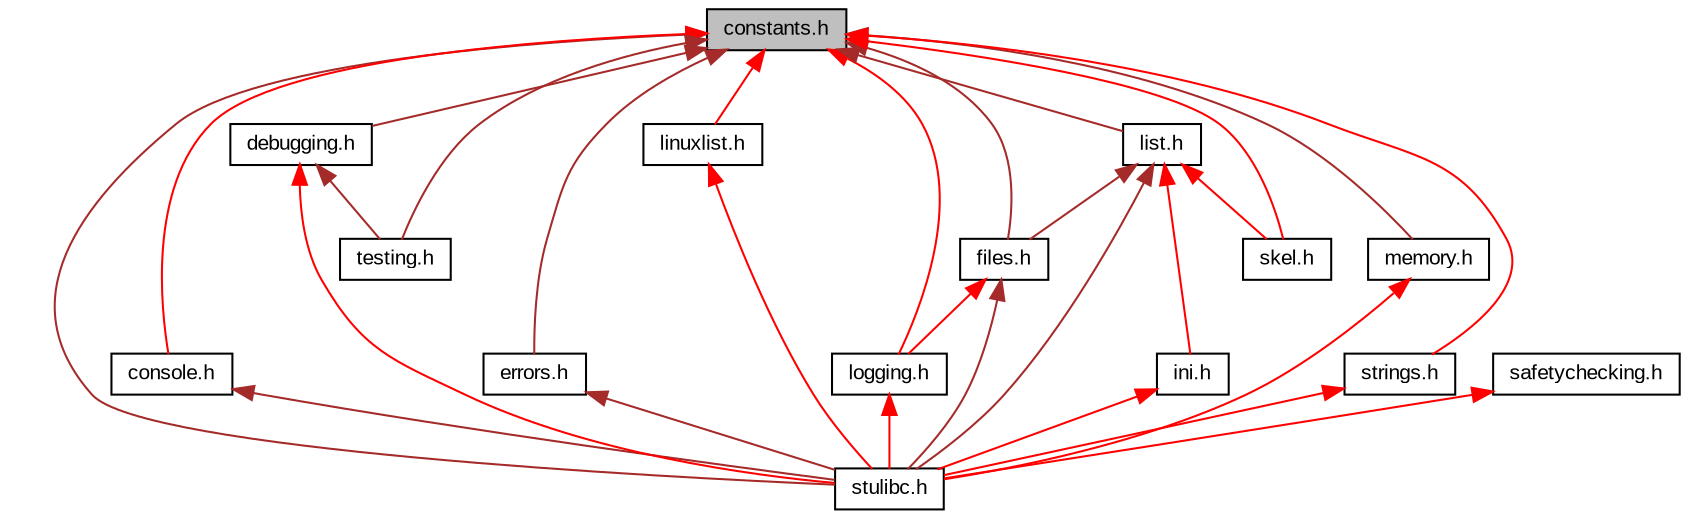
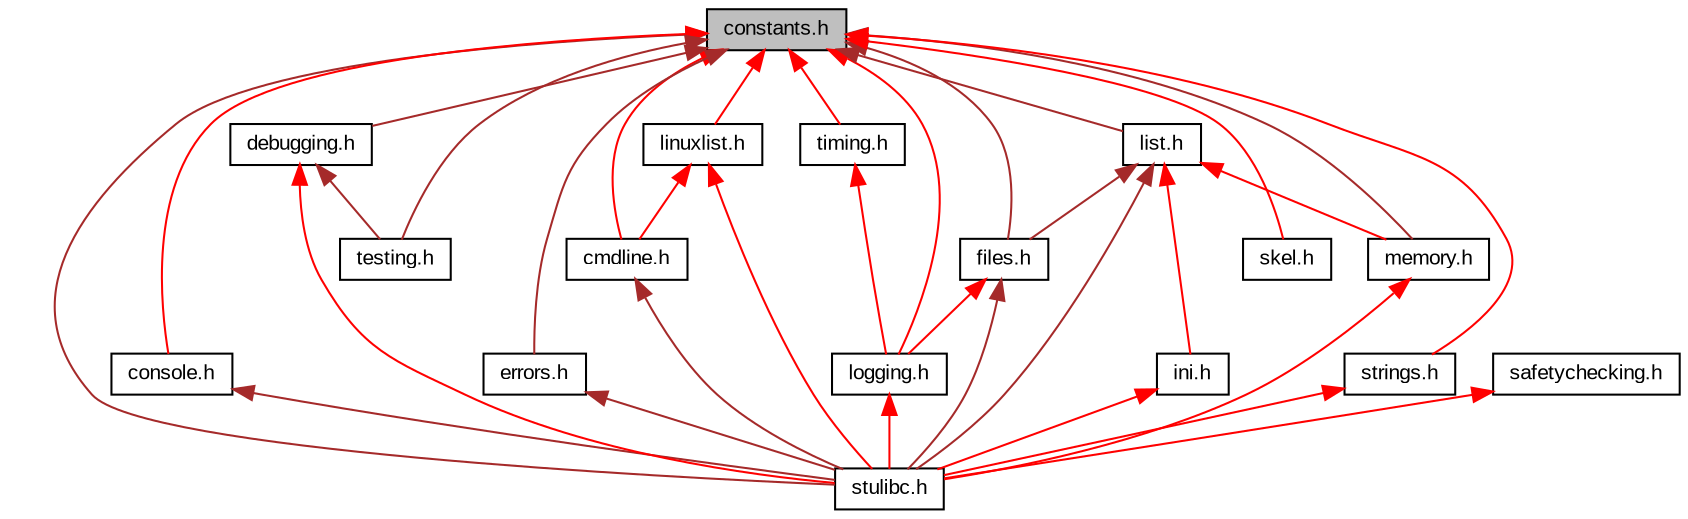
  digraph {
    fontname="Liberation Sans"
    node [color=black fillcolor=white fontname="Liberation Sans" fontsize=10 shape=record style=filled]
    edge [color=red dir=back fontname="Liberation Sans" fontsize=10 labelfontname=Helvetica labelfontsize=10 style=solid]
    n1 [fillcolor=grey75 fontcolor=black height=0.2 label="constants.h" width=0.4]
+   n2 [height=0.2 label="cmdline.h" width=0.4]
    n3 [height=0.2 label="stulibc.h" width=0.4]
    n4 [height=0.2 label="console.h" width=0.4]
    n5 [height=0.2 label="debugging.h" width=0.4]
    n6 [height=0.2 label="testing.h" width=0.4]
    n7 [height=0.2 label="errors.h" width=0.4]
    n8 [height=0.2 label="files.h" width=0.4]
    n9 [height=0.2 label="logging.h" width=0.4]
    n10 [height=0.2 label="linuxlist.h" width=0.4]
    n11 [height=0.2 label="list.h" width=0.4]
    n12 [height=0.2 label="memory.h" width=0.4]
    n13 [height=0.2 label="skel.h" width=0.4]
    n14 [height=0.2 label="strings.h" width=0.4]
+   n15 [height=0.2 label="timing.h" width=0.4]
    n16 [height=0.2 label="ini.h" width=0.4]
    n17 [height=0.2 label="safetychecking.h" width=0.4]
+   n1 -> n2
    n1 -> n3 [color=brown]
    n1 -> n4
    n1 -> n5 [color=brown]
    n1 -> n6 [color=brown]
    n1 -> n7 [color=brown]
    n1 -> n8 [color=brown]
    n1 -> n9
    n1 -> n10
    n1 -> n11 [color=brown]
    n1 -> n12 [color=brown]
    n1 -> n13
    n1 -> n14
+   n1 -> n15
+   n2 -> n3 [color=brown]
    n4 -> n3 [color=brown]
    n5 -> n3
    n5 -> n6 [color=brown]
    n7 -> n3 [color=brown]
    n8 -> n3 [color=brown]
    n8 -> n9
    n9 -> n3
+   n10 -> n2
    n10 -> n3
    n11 -> n3 [color=brown]
    n11 -> n8 [color=brown]
-   n11 -> n13
+   n11 -> n12
    n11 -> n16
    n12 -> n3
    n14 -> n3
+   n15 -> n9
    n16 -> n3
    n17 -> n3
  }
